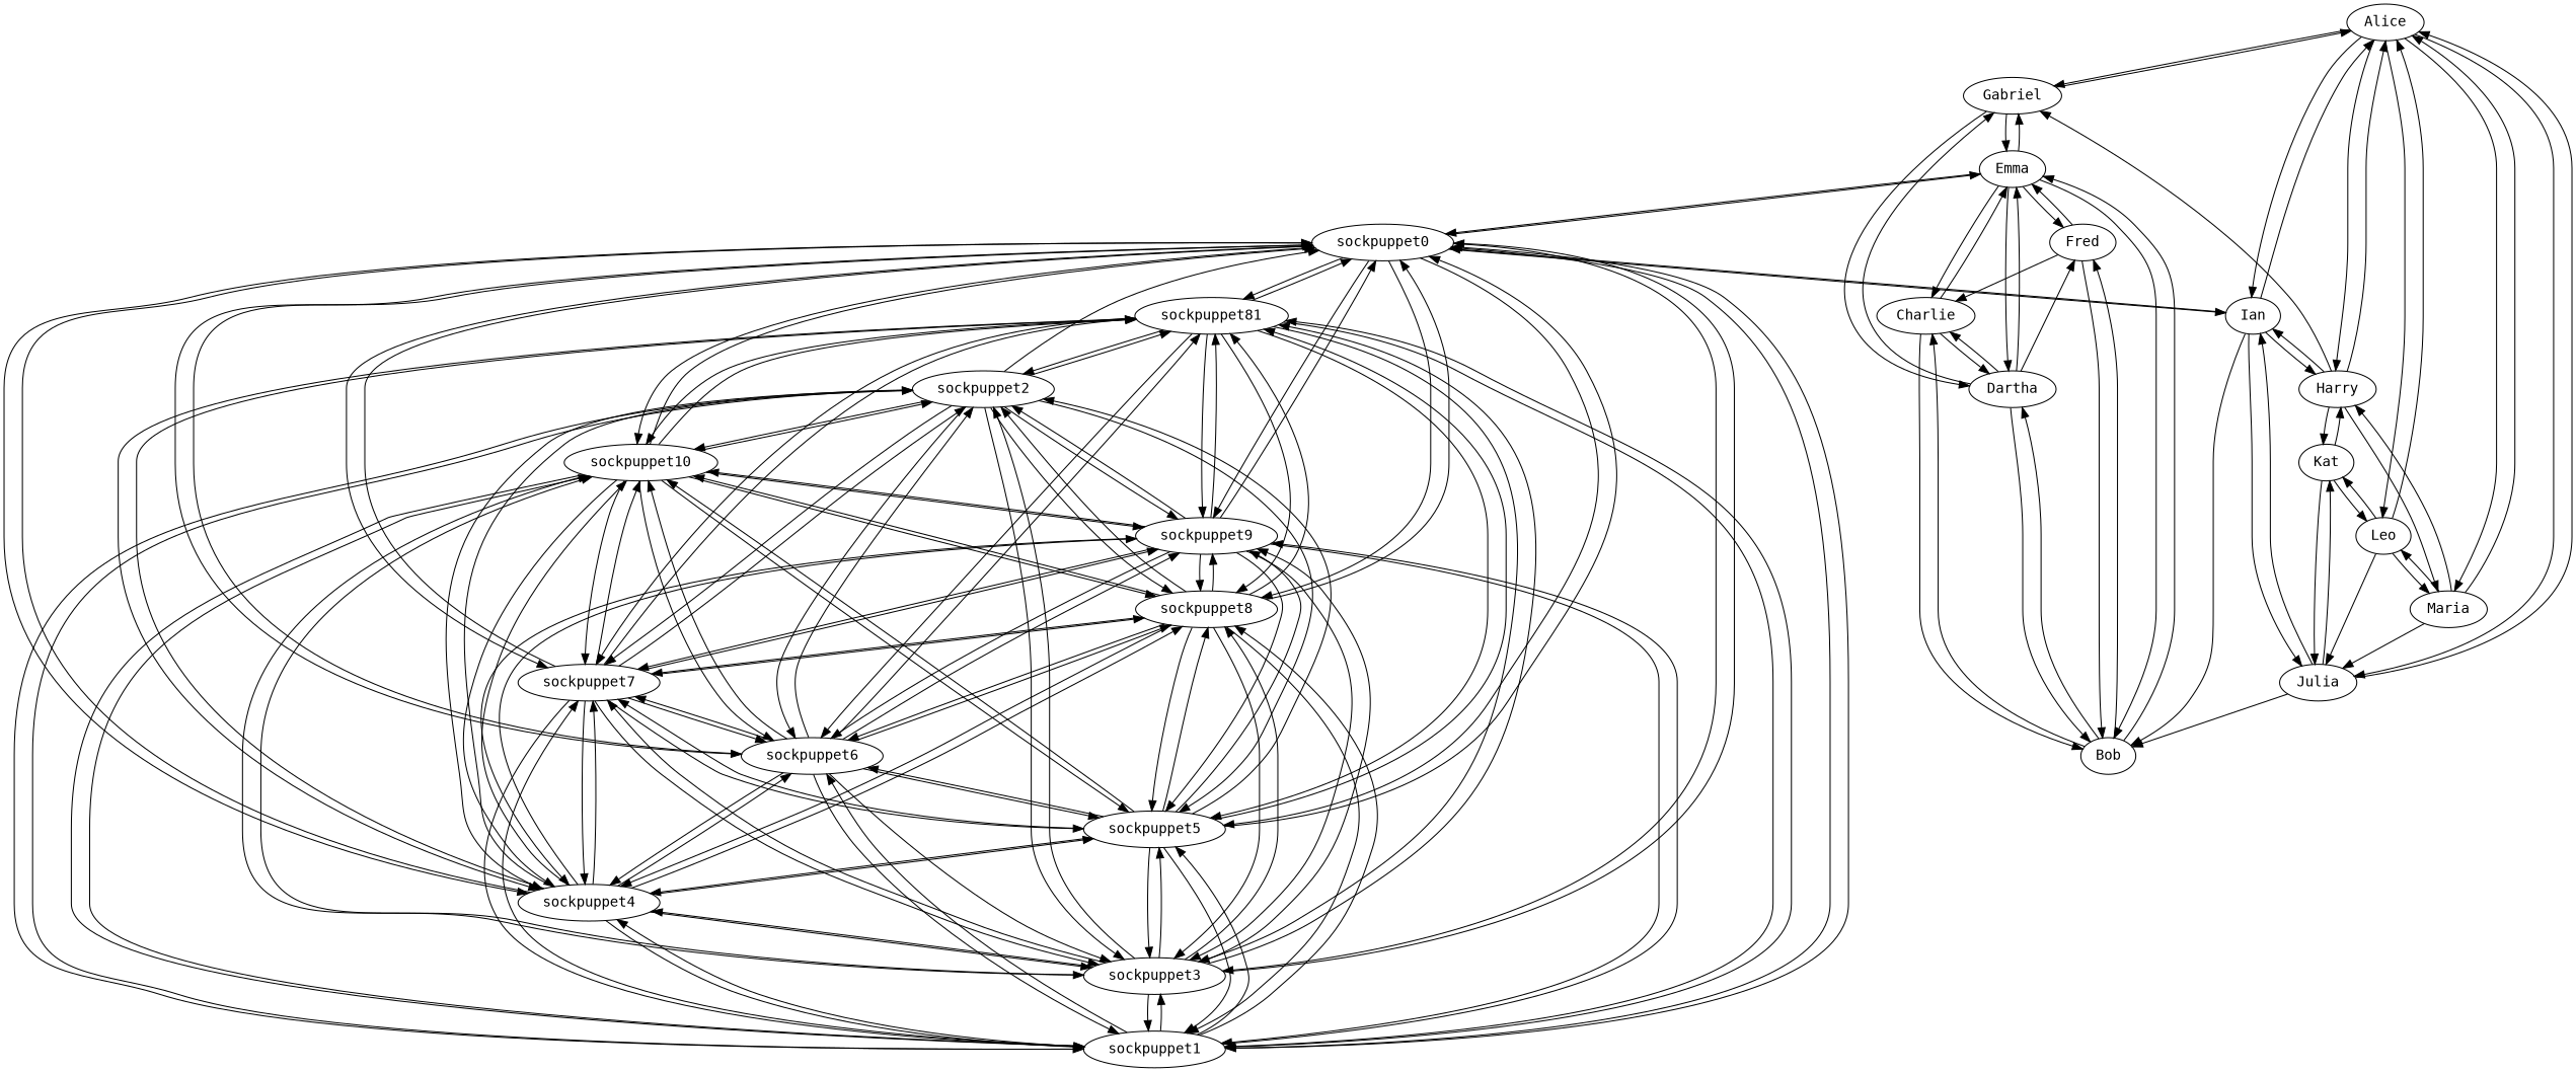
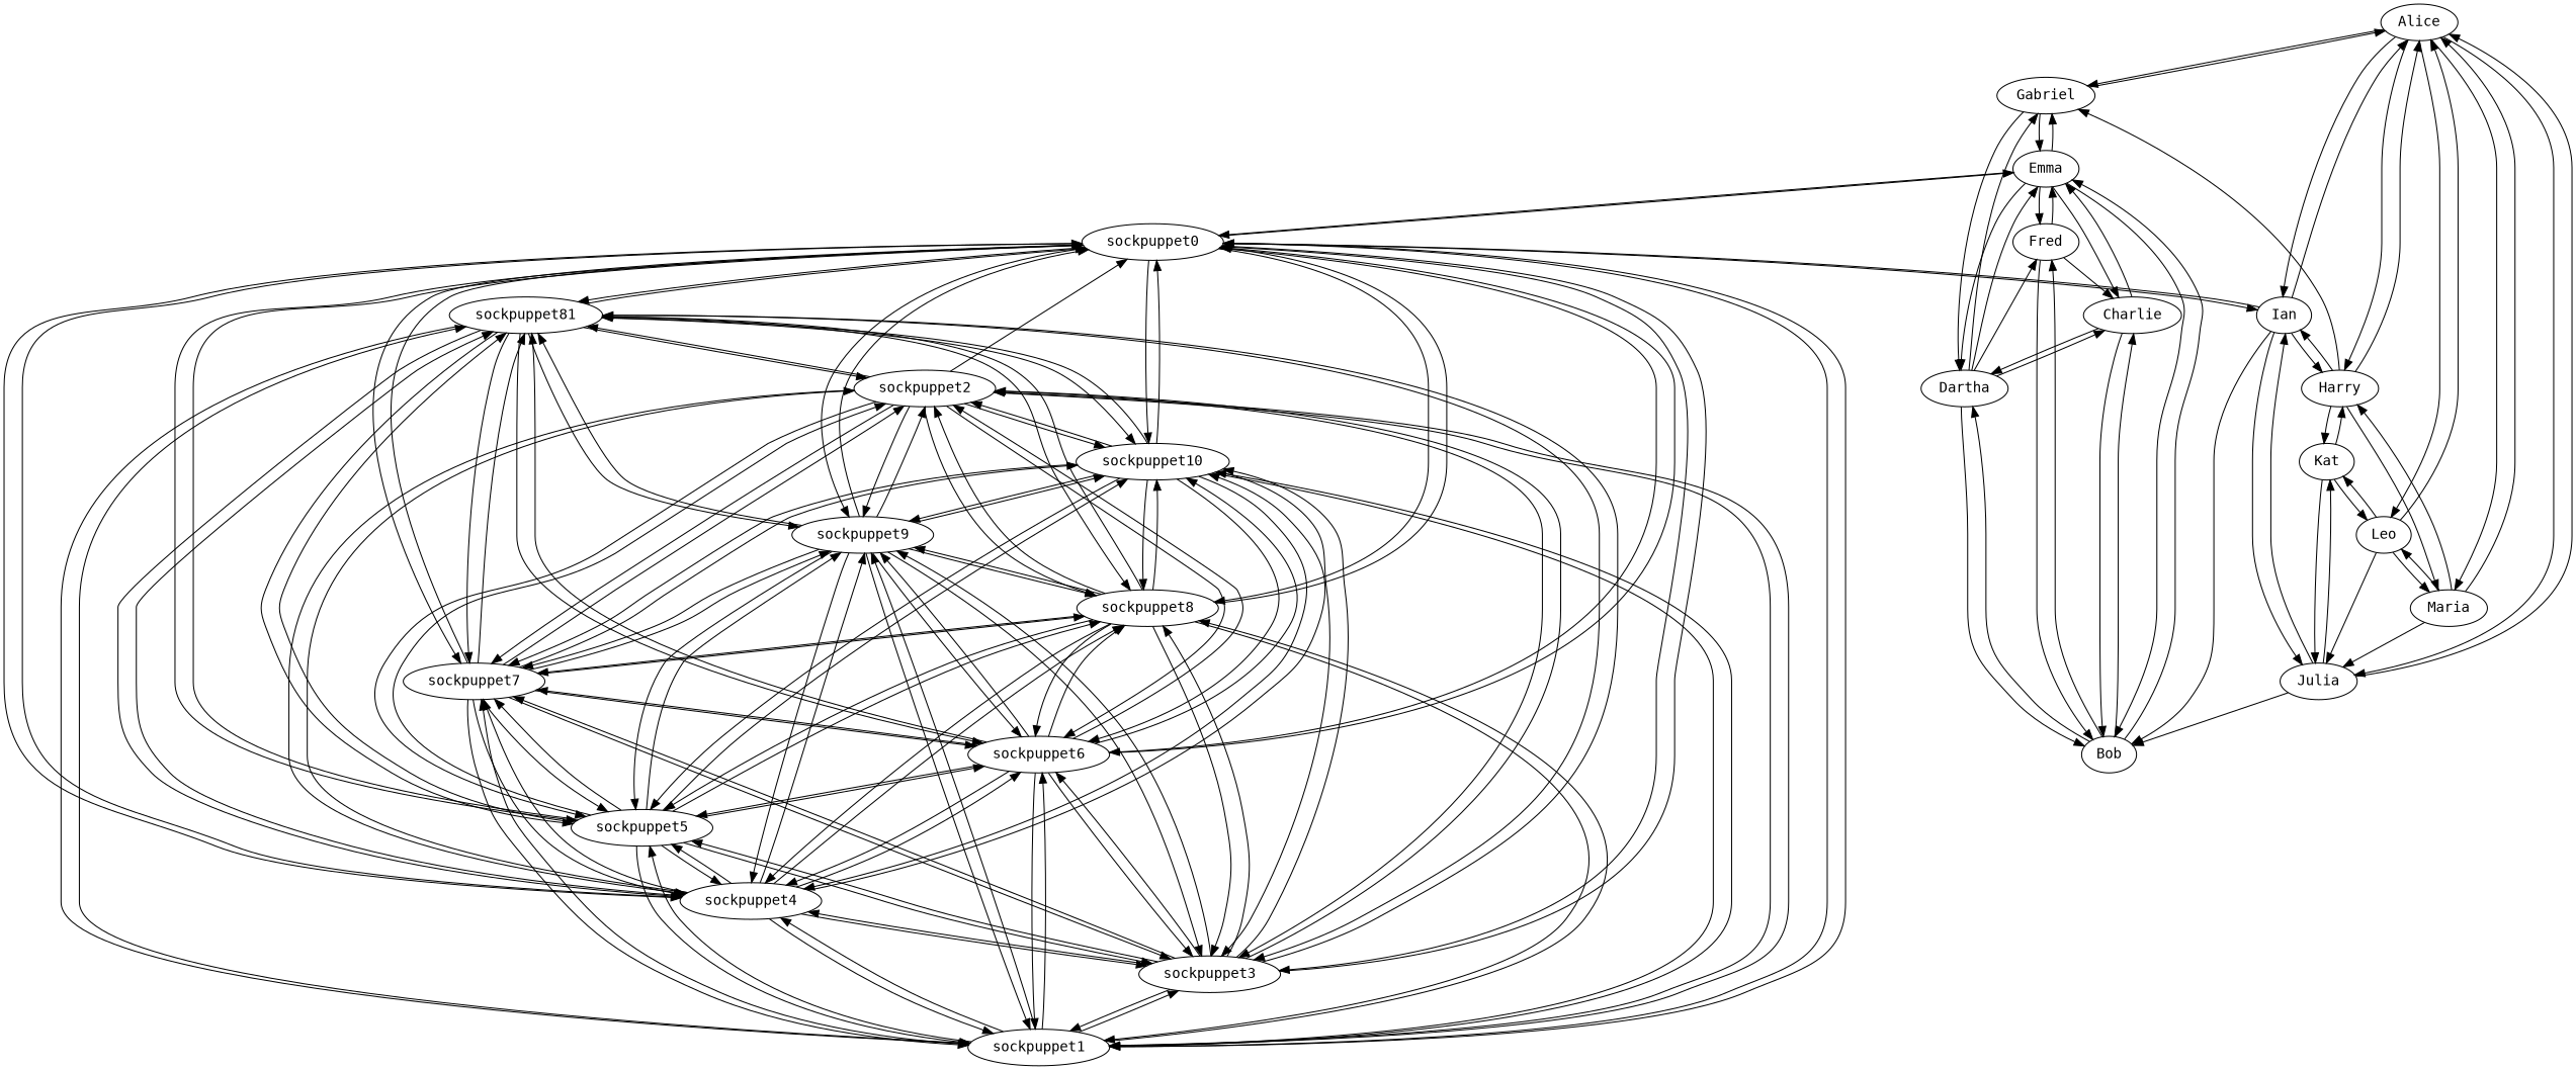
  digraph {
    fontname="DejaVu Sans Mono"
    node [fontname="DejaVu Sans Mono"]
    edge [fontname="DejaVu Sans Mono"]
    Alice
    Gabriel
    Harry
    Ian
    Julia
    Leo
    Maria
    Dartha
    Emma
    Kat
    Bob
    sockpuppet0
    Charlie
    Fred
    sockpuppet1
    sockpuppet3
    sockpuppet4
    sockpuppet5
    sockpuppet6
    sockpuppet7
    sockpuppet8
    sockpuppet9
    sockpuppet10
    n24 [label=sockpuppet81]
    sockpuppet2
    Alice -> Gabriel
    Alice -> Harry
    Alice -> Ian
    Alice -> Julia
    Alice -> Leo
    Alice -> Maria
    Gabriel -> Alice
    Gabriel -> Dartha
    Gabriel -> Emma
    Harry -> Alice
    Harry -> Gabriel
    Harry -> Ian
    Harry -> Maria
    Harry -> Kat
    Ian -> Alice
    Ian -> Harry
    Ian -> Julia
    Ian -> Bob
    Ian -> sockpuppet0
    Julia -> Alice
    Julia -> Ian
    Julia -> Kat
    Julia -> Bob
    Leo -> Alice
    Leo -> Julia
    Leo -> Maria
    Leo -> Kat
    Maria -> Alice
    Maria -> Harry
    Maria -> Julia
    Maria -> Leo
    Dartha -> Gabriel
    Dartha -> Emma
    Dartha -> Bob
    Dartha -> Charlie
    Dartha -> Fred
    Emma -> Gabriel
    Emma -> Dartha
    Emma -> Bob
    Emma -> sockpuppet0
    Emma -> Charlie
    Emma -> Fred
    Kat -> Harry
    Kat -> Julia
    Kat -> Leo
    Bob -> Dartha
    Bob -> Emma
    Bob -> Charlie
    Bob -> Fred
    sockpuppet0 -> Ian
    sockpuppet0 -> Emma
    sockpuppet0 -> sockpuppet1
    sockpuppet0 -> sockpuppet3
    sockpuppet0 -> sockpuppet4
    sockpuppet0 -> sockpuppet5
    sockpuppet0 -> sockpuppet6
    sockpuppet0 -> sockpuppet7
    sockpuppet0 -> sockpuppet8
    sockpuppet0 -> sockpuppet9
    sockpuppet0 -> sockpuppet10
    sockpuppet0 -> n24
    Charlie -> Dartha
    Charlie -> Emma
    Charlie -> Bob
    Fred -> Emma
    Fred -> Bob
    Fred -> Charlie
    sockpuppet1 -> sockpuppet0
    sockpuppet1 -> sockpuppet3
    sockpuppet1 -> sockpuppet4
    sockpuppet1 -> sockpuppet5
    sockpuppet1 -> sockpuppet6
    sockpuppet1 -> sockpuppet7
    sockpuppet1 -> sockpuppet8
    sockpuppet1 -> sockpuppet9
    sockpuppet1 -> sockpuppet10
    sockpuppet1 -> n24
    sockpuppet1 -> sockpuppet2
    sockpuppet3 -> sockpuppet0
    sockpuppet3 -> sockpuppet1
    sockpuppet3 -> sockpuppet4
    sockpuppet3 -> sockpuppet5
+   sockpuppet3 -> sockpuppet6
    sockpuppet3 -> sockpuppet7
    sockpuppet3 -> sockpuppet8
    sockpuppet3 -> sockpuppet9
    sockpuppet3 -> sockpuppet10
    sockpuppet3 -> n24
    sockpuppet3 -> sockpuppet2
    sockpuppet4 -> sockpuppet0
    sockpuppet4 -> sockpuppet1
    sockpuppet4 -> sockpuppet3
    sockpuppet4 -> sockpuppet5
    sockpuppet4 -> sockpuppet6
    sockpuppet4 -> sockpuppet7
    sockpuppet4 -> sockpuppet8
    sockpuppet4 -> sockpuppet9
    sockpuppet4 -> sockpuppet10
    sockpuppet4 -> n24
    sockpuppet4 -> sockpuppet2
    sockpuppet5 -> sockpuppet0
    sockpuppet5 -> sockpuppet1
    sockpuppet5 -> sockpuppet3
    sockpuppet5 -> sockpuppet4
    sockpuppet5 -> sockpuppet6
    sockpuppet5 -> sockpuppet7
    sockpuppet5 -> sockpuppet8
    sockpuppet5 -> sockpuppet9
    sockpuppet5 -> sockpuppet10
    sockpuppet5 -> n24
    sockpuppet5 -> sockpuppet2
    sockpuppet6 -> sockpuppet0
    sockpuppet6 -> sockpuppet1
    sockpuppet6 -> sockpuppet3
    sockpuppet6 -> sockpuppet4
    sockpuppet6 -> sockpuppet5
    sockpuppet6 -> sockpuppet7
    sockpuppet6 -> sockpuppet8
    sockpuppet6 -> sockpuppet9
    sockpuppet6 -> sockpuppet10
    sockpuppet6 -> n24
    sockpuppet6 -> sockpuppet2
    sockpuppet7 -> sockpuppet0
    sockpuppet7 -> sockpuppet1
    sockpuppet7 -> sockpuppet3
    sockpuppet7 -> sockpuppet4
    sockpuppet7 -> sockpuppet5
    sockpuppet7 -> sockpuppet6
    sockpuppet7 -> sockpuppet8
    sockpuppet7 -> sockpuppet9
    sockpuppet7 -> sockpuppet10
    sockpuppet7 -> n24
    sockpuppet7 -> sockpuppet2
    sockpuppet8 -> sockpuppet0
    sockpuppet8 -> sockpuppet1
    sockpuppet8 -> sockpuppet3
    sockpuppet8 -> sockpuppet4
    sockpuppet8 -> sockpuppet5
    sockpuppet8 -> sockpuppet6
    sockpuppet8 -> sockpuppet7
    sockpuppet8 -> sockpuppet9
    sockpuppet8 -> sockpuppet10
    sockpuppet8 -> n24
    sockpuppet8 -> sockpuppet2
    sockpuppet9 -> sockpuppet0
    sockpuppet9 -> sockpuppet1
    sockpuppet9 -> sockpuppet3
    sockpuppet9 -> sockpuppet4
    sockpuppet9 -> sockpuppet5
    sockpuppet9 -> sockpuppet6
    sockpuppet9 -> sockpuppet7
    sockpuppet9 -> sockpuppet8
    sockpuppet9 -> sockpuppet10
    sockpuppet9 -> n24
    sockpuppet9 -> sockpuppet2
    sockpuppet10 -> sockpuppet0
    sockpuppet10 -> sockpuppet1
    sockpuppet10 -> sockpuppet3
    sockpuppet10 -> sockpuppet4
    sockpuppet10 -> sockpuppet5
    sockpuppet10 -> sockpuppet6
    sockpuppet10 -> sockpuppet7
    sockpuppet10 -> sockpuppet8
    sockpuppet10 -> sockpuppet9
    sockpuppet10 -> n24
    sockpuppet10 -> sockpuppet2
    n24 -> sockpuppet0
    n24 -> sockpuppet1
    n24 -> sockpuppet3
    n24 -> sockpuppet4
    n24 -> sockpuppet5
    n24 -> sockpuppet6
    n24 -> sockpuppet7
    n24 -> sockpuppet8
    n24 -> sockpuppet9
    n24 -> sockpuppet10
    n24 -> sockpuppet2
    sockpuppet2 -> sockpuppet0
    sockpuppet2 -> sockpuppet1
    sockpuppet2 -> sockpuppet3
    sockpuppet2 -> sockpuppet4
    sockpuppet2 -> sockpuppet5
    sockpuppet2 -> sockpuppet6
    sockpuppet2 -> sockpuppet7
    sockpuppet2 -> sockpuppet8
    sockpuppet2 -> sockpuppet9
    sockpuppet2 -> sockpuppet10
    sockpuppet2 -> n24
  }
